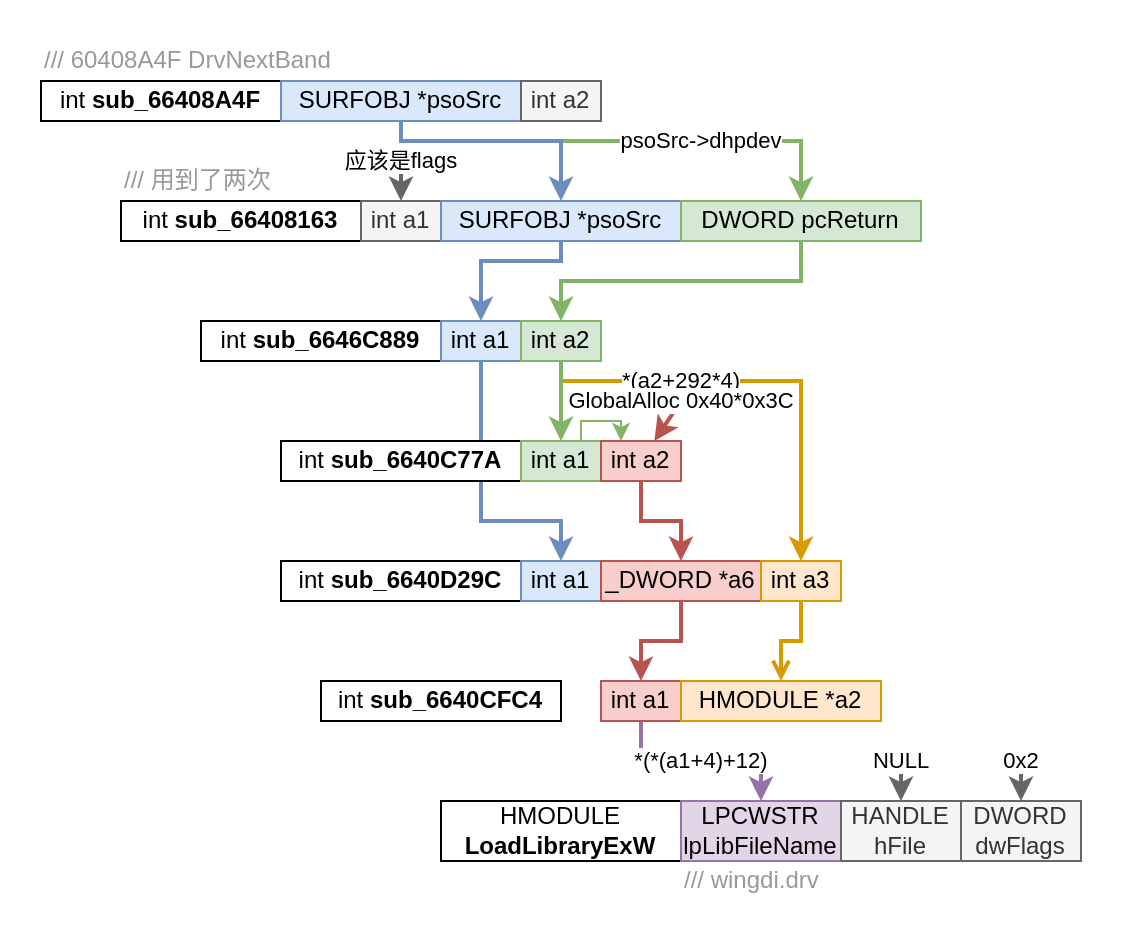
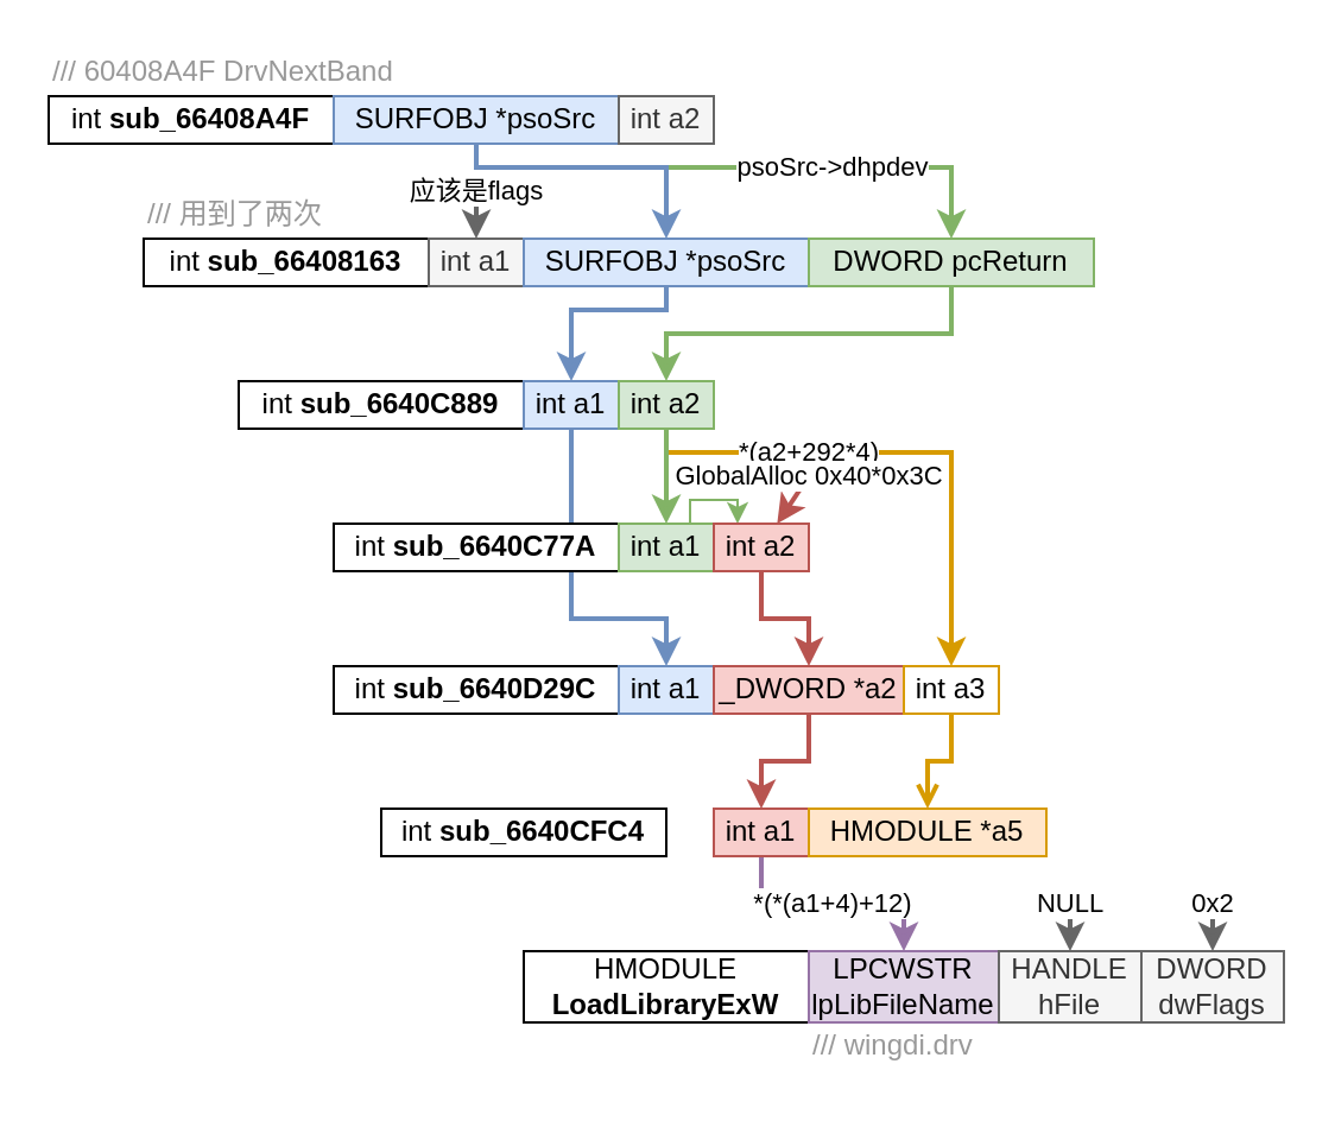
  <mxCell id="0" />
  <mxCell id="1" parent="0" />
  <mxCell id="2" value="int&lt;b&gt; sub_66408A4F&lt;/b&gt;" style="rounded=0;whiteSpace=wrap;html=1;" vertex="1" parent="1"><mxGeometry x="20" y="40" width="120" height="20" as="geometry" /></mxCell>
  <mxCell id="3" value="psoSrc-&amp;gt;dhpdev" style="edgeStyle=orthogonalEdgeStyle;rounded=0;orthogonalLoop=1;jettySize=auto;html=1;strokeWidth=2;fillColor=#d5e8d4;strokeColor=#82b366;" edge="1" parent="1" source="4" target="11"><mxGeometry x="0.333" relative="1" as="geometry"><Array as="points"><mxPoint x="200" y="70" /><mxPoint x="400" y="70" /></Array><mxPoint as="offset" /></mxGeometry></mxCell>
  <mxCell id="4" value="SURFOBJ *psoSrc" style="rounded=0;whiteSpace=wrap;html=1;fillColor=#dae8fc;strokeColor=#6c8ebf;" vertex="1" parent="1"><mxGeometry x="140" y="40" width="120" height="20" as="geometry" /></mxCell>
  <mxCell id="5" value="int a2" style="rounded=0;whiteSpace=wrap;html=1;fillColor=#f5f5f5;strokeColor=#666666;fontColor=#333333;" vertex="1" parent="1"><mxGeometry x="260" y="40" width="40" height="20" as="geometry" /></mxCell>
  <mxCell id="6" value="int &lt;b&gt;sub_66408163&lt;/b&gt;" style="rounded=0;whiteSpace=wrap;html=1;" vertex="1" parent="1"><mxGeometry x="60" y="100" width="120" height="20" as="geometry" /></mxCell>
  <mxCell id="7" value="int a1" style="rounded=0;whiteSpace=wrap;html=1;fillColor=#f5f5f5;strokeColor=#666666;fontColor=#333333;" vertex="1" parent="1"><mxGeometry x="180" y="100" width="40" height="20" as="geometry" /></mxCell>
  <mxCell id="8" style="edgeStyle=orthogonalEdgeStyle;rounded=0;orthogonalLoop=1;jettySize=auto;html=1;strokeWidth=2;fillColor=#dae8fc;strokeColor=#6c8ebf;" edge="1" parent="1" source="9" target="16"><mxGeometry relative="1" as="geometry"><Array as="points"><mxPoint x="280" y="130" /><mxPoint x="240" y="130" /></Array></mxGeometry></mxCell>
  <mxCell id="9" value="SURFOBJ *psoSrc" style="rounded=0;whiteSpace=wrap;html=1;fillColor=#dae8fc;strokeColor=#6c8ebf;" vertex="1" parent="1"><mxGeometry x="220" y="100" width="120" height="20" as="geometry" /></mxCell>
  <mxCell id="10" style="edgeStyle=orthogonalEdgeStyle;rounded=0;orthogonalLoop=1;jettySize=auto;html=1;entryX=0.5;entryY=0;entryDx=0;entryDy=0;strokeWidth=2;fillColor=#d5e8d4;strokeColor=#82b366;" edge="1" parent="1" source="11" target="19"><mxGeometry relative="1" as="geometry"><Array as="points"><mxPoint x="400" y="140" /><mxPoint x="280" y="140" /></Array></mxGeometry></mxCell>
  <mxCell id="11" value="DWORD pcReturn" style="rounded=0;whiteSpace=wrap;html=1;fillColor=#d5e8d4;strokeColor=#82b366;" vertex="1" parent="1"><mxGeometry x="340" y="100" width="120" height="20" as="geometry" /></mxCell>
  <mxCell id="12" value="应该是flags" style="endArrow=classic;html=1;strokeWidth=2;fillColor=#f5f5f5;strokeColor=#666666;" edge="1" parent="1" target="7"><mxGeometry x="-1" width="50" height="50" relative="1" as="geometry"><mxPoint x="200" y="80" as="sourcePoint" /><mxPoint x="200" y="150" as="targetPoint" /><mxPoint as="offset" /></mxGeometry></mxCell>
  <mxCell id="13" value="&lt;font color=&quot;#999999&quot;&gt;/// 用到了两次&lt;/font&gt;" style="text;html=1;align=left;verticalAlign=middle;resizable=0;points=[];autosize=1;" vertex="1" parent="1"><mxGeometry x="60" y="80" width="90" height="20" as="geometry" /></mxCell>
- <mxCell id="14" value="int &lt;b&gt;sub_6646C889&lt;/b&gt;" style="rounded=0;whiteSpace=wrap;html=1;" vertex="1" parent="1"><mxGeometry x="100" y="160" width="120" height="20" as="geometry" /></mxCell>
+ <mxCell id="14" value="int &lt;b&gt;sub_6640C889&lt;/b&gt;" style="rounded=0;whiteSpace=wrap;html=1;" vertex="1" parent="1"><mxGeometry x="100" y="160" width="120" height="20" as="geometry" /></mxCell>
  <mxCell id="15" style="edgeStyle=orthogonalEdgeStyle;rounded=0;orthogonalLoop=1;jettySize=auto;html=1;strokeWidth=2;fillColor=#dae8fc;strokeColor=#6c8ebf;" edge="1" parent="1" source="16" target="22"><mxGeometry relative="1" as="geometry"><Array as="points"><mxPoint x="240" y="260" /><mxPoint x="280" y="260" /></Array></mxGeometry></mxCell>
  <mxCell id="16" value="int a1" style="rounded=0;whiteSpace=wrap;html=1;fillColor=#dae8fc;strokeColor=#6c8ebf;" vertex="1" parent="1"><mxGeometry x="220" y="160" width="40" height="20" as="geometry" /></mxCell>
  <mxCell id="17" value="*(a2+292*4)" style="edgeStyle=orthogonalEdgeStyle;rounded=0;orthogonalLoop=1;jettySize=auto;html=1;strokeWidth=2;fillColor=#ffe6cc;strokeColor=#d79b00;" edge="1" parent="1" source="19" target="26"><mxGeometry x="-0.364" relative="1" as="geometry"><Array as="points"><mxPoint x="280" y="190" /><mxPoint x="400" y="190" /></Array><mxPoint as="offset" /></mxGeometry></mxCell>
  <mxCell id="18" style="edgeStyle=orthogonalEdgeStyle;rounded=0;orthogonalLoop=1;jettySize=auto;html=1;strokeWidth=2;fillColor=#d5e8d4;strokeColor=#82b366;" edge="1" parent="1" source="19" target="41"><mxGeometry relative="1" as="geometry" /></mxCell>
  <mxCell id="19" value="int a2" style="rounded=0;whiteSpace=wrap;html=1;fillColor=#d5e8d4;strokeColor=#82b366;" vertex="1" parent="1"><mxGeometry x="260" y="160" width="40" height="20" as="geometry" /></mxCell>
  <mxCell id="20" style="edgeStyle=orthogonalEdgeStyle;rounded=0;orthogonalLoop=1;jettySize=auto;html=1;strokeWidth=2;fillColor=#dae8fc;strokeColor=#6c8ebf;" edge="1" parent="1" source="4" target="9"><mxGeometry relative="1" as="geometry"><Array as="points"><mxPoint x="200" y="70" /><mxPoint x="280" y="70" /></Array></mxGeometry></mxCell>
  <mxCell id="21" value="int &lt;b&gt;sub_6640D29C&lt;/b&gt;" style="rounded=0;whiteSpace=wrap;html=1;" vertex="1" parent="1"><mxGeometry x="140" y="280" width="120" height="20" as="geometry" /></mxCell>
  <mxCell id="22" value="int a1" style="rounded=0;whiteSpace=wrap;html=1;fillColor=#dae8fc;strokeColor=#6c8ebf;" vertex="1" parent="1"><mxGeometry x="260" y="280" width="40" height="20" as="geometry" /></mxCell>
  <mxCell id="23" style="edgeStyle=orthogonalEdgeStyle;rounded=0;orthogonalLoop=1;jettySize=auto;html=1;strokeWidth=2;fillColor=#f8cecc;strokeColor=#b85450;" edge="1" parent="1" source="24" target="30"><mxGeometry relative="1" as="geometry" /></mxCell>
- <mxCell id="24" value="_DWORD *a6" style="rounded=0;whiteSpace=wrap;html=1;fillColor=#f8cecc;strokeColor=#b85450;" vertex="1" parent="1"><mxGeometry x="300" y="280" width="80" height="20" as="geometry" /></mxCell>
+ <mxCell id="24" value="_DWORD *a2" style="rounded=0;whiteSpace=wrap;html=1;fillColor=#f8cecc;strokeColor=#b85450;" vertex="1" parent="1"><mxGeometry x="300" y="280" width="80" height="20" as="geometry" /></mxCell>
  <mxCell id="25" style="edgeStyle=orthogonalEdgeStyle;rounded=0;orthogonalLoop=1;jettySize=auto;html=1;strokeWidth=2;fillColor=#ffe6cc;strokeColor=#d79b00;endArrow=open;" edge="1" parent="1" source="26" target="31"><mxGeometry relative="1" as="geometry" /></mxCell>
- <mxCell id="26" value="int a3" style="rounded=0;whiteSpace=wrap;html=1;fillColor=#ffe6cc;strokeColor=#d79b00;" vertex="1" parent="1"><mxGeometry x="380" y="280" width="40" height="20" as="geometry" /></mxCell>
+ <mxCell id="26" value="int a3" style="rounded=0;whiteSpace=wrap;html=1;fillColor=#ffffff;strokeColor=#d79b00;" vertex="1" parent="1"><mxGeometry x="380" y="280" width="40" height="20" as="geometry" /></mxCell>
  <mxCell id="27" value="GlobalAlloc 0x40*0x3C" style="endArrow=classic;html=1;strokeWidth=2;fillColor=#f8cecc;strokeColor=#b85450;" edge="1" parent="1" target="43"><mxGeometry x="-1" width="50" height="50" relative="1" as="geometry"><mxPoint x="340" y="200" as="sourcePoint" /><mxPoint x="400" y="340" as="targetPoint" /><mxPoint as="offset" /></mxGeometry></mxCell>
  <mxCell id="28" value="int &lt;b&gt;sub_6640CFC4&lt;/b&gt;" style="rounded=0;whiteSpace=wrap;html=1;" vertex="1" parent="1"><mxGeometry x="160" y="340" width="120" height="20" as="geometry" /></mxCell>
  <mxCell id="29" value="*(*(a1+4)+12)" style="edgeStyle=orthogonalEdgeStyle;rounded=0;orthogonalLoop=1;jettySize=auto;html=1;strokeWidth=2;fillColor=#e1d5e7;strokeColor=#9673a6;" edge="1" parent="1" source="30" target="33"><mxGeometry relative="1" as="geometry"><mxPoint as="offset" /></mxGeometry></mxCell>
  <mxCell id="30" value="int a1" style="rounded=0;whiteSpace=wrap;html=1;fillColor=#f8cecc;strokeColor=#b85450;" vertex="1" parent="1"><mxGeometry x="300" y="340" width="40" height="20" as="geometry" /></mxCell>
- <mxCell id="31" value="HMODULE *a2" style="rounded=0;whiteSpace=wrap;html=1;fillColor=#ffe6cc;strokeColor=#d79b00;" vertex="1" parent="1"><mxGeometry x="340" y="340" width="100" height="20" as="geometry" /></mxCell>
+ <mxCell id="31" value="HMODULE *a5" style="rounded=0;whiteSpace=wrap;html=1;fillColor=#ffe6cc;strokeColor=#d79b00;" vertex="1" parent="1"><mxGeometry x="340" y="340" width="100" height="20" as="geometry" /></mxCell>
  <mxCell id="32" value="HMODULE &lt;b&gt;LoadLibraryExW&lt;/b&gt;" style="rounded=0;whiteSpace=wrap;html=1;" vertex="1" parent="1"><mxGeometry x="220" y="400" width="120" height="30" as="geometry" /></mxCell>
  <mxCell id="33" value="LPCWSTR lpLibFileName" style="rounded=0;whiteSpace=wrap;html=1;fillColor=#e1d5e7;strokeColor=#9673a6;" vertex="1" parent="1"><mxGeometry x="340" y="400" width="80" height="30" as="geometry" /></mxCell>
  <mxCell id="34" value="HANDLE hFile" style="rounded=0;whiteSpace=wrap;html=1;fillColor=#f5f5f5;strokeColor=#666666;fontColor=#333333;" vertex="1" parent="1"><mxGeometry x="420" y="400" width="60" height="30" as="geometry" /></mxCell>
  <mxCell id="35" value="DWORD dwFlags" style="rounded=0;whiteSpace=wrap;html=1;fillColor=#f5f5f5;strokeColor=#666666;fontColor=#333333;" vertex="1" parent="1"><mxGeometry x="480" y="400" width="60" height="30" as="geometry" /></mxCell>
  <mxCell id="36" value="NULL" style="endArrow=classic;html=1;strokeWidth=2;fillColor=#f5f5f5;strokeColor=#666666;" edge="1" parent="1" target="34"><mxGeometry x="-1" width="50" height="50" relative="1" as="geometry"><mxPoint x="450" y="380" as="sourcePoint" /><mxPoint x="450" y="450" as="targetPoint" /><mxPoint as="offset" /></mxGeometry></mxCell>
  <mxCell id="37" value="0x2" style="endArrow=classic;html=1;strokeWidth=2;fillColor=#f5f5f5;strokeColor=#666666;" edge="1" parent="1" target="35"><mxGeometry x="-1" width="50" height="50" relative="1" as="geometry"><mxPoint x="510" y="380" as="sourcePoint" /><mxPoint x="380" y="460" as="targetPoint" /><mxPoint as="offset" /></mxGeometry></mxCell>
  <mxCell id="38" value="&lt;font color=&quot;#999999&quot;&gt;/// wingdi.drv&lt;/font&gt;" style="text;html=1;align=left;verticalAlign=middle;resizable=0;points=[];autosize=1;" vertex="1" parent="1"><mxGeometry x="340" y="430" width="80" height="20" as="geometry" /></mxCell>
  <mxCell id="39" value="int &lt;b&gt;sub_6640C77A&lt;/b&gt;" style="rounded=0;whiteSpace=wrap;html=1;" vertex="1" parent="1"><mxGeometry x="140" y="220" width="120" height="20" as="geometry" /></mxCell>
  <mxCell id="40" style="edgeStyle=orthogonalEdgeStyle;rounded=0;orthogonalLoop=1;jettySize=auto;html=1;entryX=0.25;entryY=0;entryDx=0;entryDy=0;strokeWidth=1;fillColor=#d5e8d4;strokeColor=#82b366;" edge="1" parent="1" source="41" target="43"><mxGeometry relative="1" as="geometry"><Array as="points"><mxPoint x="290" y="210" /><mxPoint x="310" y="210" /></Array></mxGeometry></mxCell>
  <mxCell id="41" value="int a1" style="rounded=0;whiteSpace=wrap;html=1;fillColor=#d5e8d4;strokeColor=#82b366;" vertex="1" parent="1"><mxGeometry x="260" y="220" width="40" height="20" as="geometry" /></mxCell>
  <mxCell id="42" style="edgeStyle=orthogonalEdgeStyle;rounded=0;orthogonalLoop=1;jettySize=auto;html=1;strokeWidth=2;fillColor=#f8cecc;strokeColor=#b85450;" edge="1" parent="1" source="43" target="24"><mxGeometry relative="1" as="geometry" /></mxCell>
  <mxCell id="43" value="int a2" style="rounded=0;whiteSpace=wrap;html=1;fillColor=#f8cecc;strokeColor=#b85450;" vertex="1" parent="1"><mxGeometry x="300" y="220" width="40" height="20" as="geometry" /></mxCell>
  <mxCell id="44" value="&lt;font color=&quot;#999999&quot;&gt;/// 60408A4F DrvNextBand&lt;/font&gt;" style="text;html=1;align=left;verticalAlign=middle;resizable=0;points=[];autosize=1;" vertex="1" parent="1"><mxGeometry x="20" y="20" width="160" height="20" as="geometry" /></mxCell>
